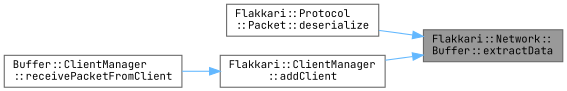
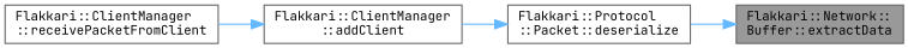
  digraph {
    fontname="JetBrains Mono"
    rankdir=RL
    node [color=grey40 fillcolor=white fontname="JetBrains Mono" fontsize=10 shape=box style=filled]
    edge [color=steelblue1 dir=back fontname="JetBrains Mono" fontsize=10 labelfontname=Helvetica labelfontsize=10 style=solid]
    n1 [color=gray40 fillcolor=grey60 fontcolor=black height=0.2 label="Flakkari::Network::\lBuffer::extractData" width=0.4]
    n2 [height=0.2 label="Flakkari::Protocol\l::Packet::deserialize" width=0.4]
    n3 [height=0.2 label="Flakkari::ClientManager\l::addClient" width=0.4]
-   n4 [height=0.2 label="Buffer::ClientManager\l::receivePacketFromClient" width=0.4]
+   n4 [height=0.2 label="Flakkari::ClientManager\l::receivePacketFromClient" width=0.4]
    n1 -> n2
-   n1 -> n3
+   n2 -> n3
    n3 -> n4
  }
